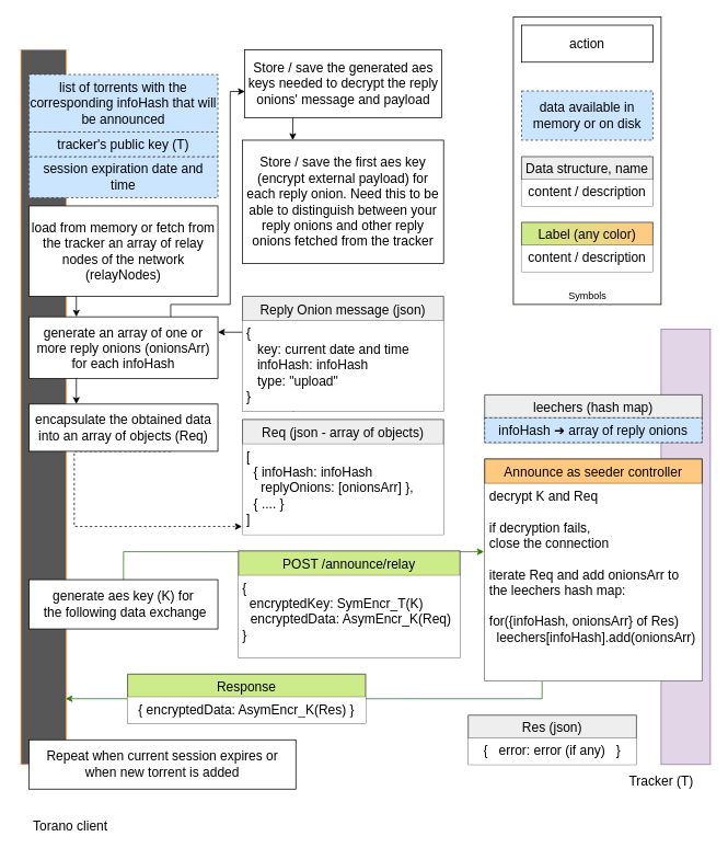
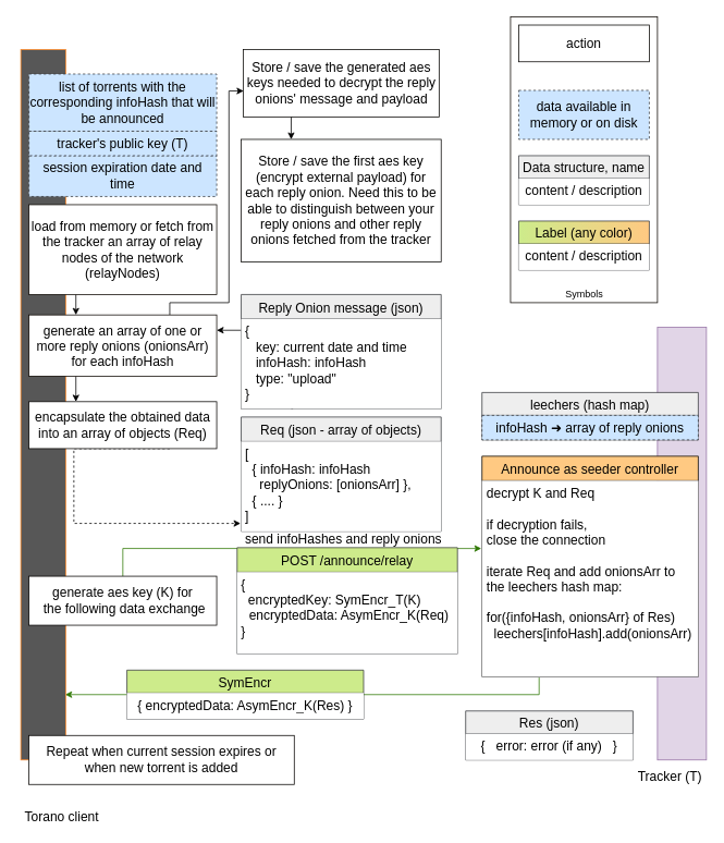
  <mxCell id="0" />
  <mxCell id="1" parent="0" />
  <mxCell id="2" style="edgeStyle=orthogonalEdgeStyle;rounded=0;orthogonalLoop=1;jettySize=auto;html=1;entryX=0.987;entryY=0.908;entryDx=0;entryDy=0;entryPerimeter=0;strokeColor=#2D7600;" parent="1" target="3" edge="1"><mxGeometry relative="1" as="geometry"><mxPoint x="660" y="829" as="sourcePoint" /><mxPoint x="634.605" y="1010" as="targetPoint" /><Array as="points"><mxPoint x="660" y="829" /><mxPoint x="660" y="840" /></Array></mxGeometry></mxCell>
  <mxCell id="3" value="" style="rounded=0;whiteSpace=wrap;html=1;fillColor=#575757;gradientColor=none;strokeColor=#FF8826;" parent="1" vertex="1"><mxGeometry x="25" y="60" width="55" height="870" as="geometry" /></mxCell>
  <mxCell id="4" value="" style="rounded=0;whiteSpace=wrap;html=1;fillColor=#e1d5e7;strokeColor=#9673a6;" parent="1" vertex="1"><mxGeometry x="805" y="400" width="60" height="530" as="geometry" /></mxCell>
- <mxCell id="5" value="&lt;font style=&quot;font-size: 16px;&quot;&gt;Tracker (T)&lt;br&gt;&lt;/font&gt;" style="text;html=1;align=center;verticalAlign=middle;resizable=0;points=[];autosize=1;strokeColor=none;fillColor=none;" parent="1" vertex="1"><mxGeometry x="760" y="940" width="90" height="20" as="geometry" /></mxCell>
+ <mxCell id="5" value="&lt;font style=&quot;font-size: 16px;&quot;&gt;Tracker (T)&lt;br&gt;&lt;/font&gt;" style="text;html=1;align=center;verticalAlign=middle;resizable=0;points=[];autosize=1;strokeColor=none;fillColor=none;" parent="1" vertex="1"><mxGeometry x="775" y="940" width="90" height="20" as="geometry" /></mxCell>
  <mxCell id="6" style="edgeStyle=orthogonalEdgeStyle;rounded=0;orthogonalLoop=1;jettySize=auto;html=1;exitX=0.25;exitY=1;exitDx=0;exitDy=0;entryX=0.25;entryY=0;entryDx=0;entryDy=0;" parent="1" source="8" target="13" edge="1"><mxGeometry relative="1" as="geometry" /></mxCell>
  <mxCell id="7" style="edgeStyle=orthogonalEdgeStyle;rounded=0;orthogonalLoop=1;jettySize=auto;html=1;exitX=0.75;exitY=0;exitDx=0;exitDy=0;entryX=0.002;entryY=0.615;entryDx=0;entryDy=0;strokeColor=#000000;entryPerimeter=0;" parent="1" source="8" target="30" edge="1"><mxGeometry relative="1" as="geometry"><Array as="points"><mxPoint x="208" y="370" /><mxPoint x="280" y="370" /><mxPoint x="280" y="111" /></Array></mxGeometry></mxCell>
  <mxCell id="8" value="&lt;font style=&quot;font-size: 16px;&quot;&gt;generate an array of one or more reply onions (onionsArr) for each infoHash&lt;/font&gt;" style="rounded=0;whiteSpace=wrap;html=1;fillColor=default;strokeColor=#0D0702;" parent="1" vertex="1"><mxGeometry x="35" y="385" width="230" height="75" as="geometry" /></mxCell>
  <mxCell id="9" value="Announce as seeder controller" style="swimlane;fontStyle=0;childLayout=stackLayout;horizontal=1;startSize=30;horizontalStack=0;resizeParent=1;resizeParentMax=0;resizeLast=0;collapsible=1;marginBottom=0;rounded=0;fontSize=16;fontColor=default;strokeColor=#000000;fillColor=#FFC982;" parent="1" vertex="1"><mxGeometry x="590" y="558" width="265" height="270" as="geometry" /></mxCell>
  <mxCell id="10" value="decrypt K and Req&#10;&#10;if decryption fails, &#10;close the connection&#10;&#10;iterate Req and add onionsArr to&#10;the leechers hash map:&#10;&#10;for({infoHash, onionsArr} of Res) &#10;  leechers[infoHash].add(onionsArr)&#10;" style="text;strokeColor=none;fillColor=default;align=left;verticalAlign=top;spacingLeft=4;spacingRight=4;overflow=hidden;points=[[0,0.5],[1,0.5]];portConstraint=eastwest;rotatable=0;rounded=0;fontSize=16;fontColor=#000000;dashed=1;dashPattern=1 1;" parent="9" vertex="1"><mxGeometry y="30" width="265" height="240" as="geometry" /></mxCell>
  <mxCell id="11" value="&lt;font style=&quot;font-size: 16px;&quot;&gt;list of torrents with the corresponding infoHash that will be announced&lt;br&gt;&lt;/font&gt;" style="rounded=0;whiteSpace=wrap;html=1;fillColor=#cce5ff;strokeColor=#36393d;dashed=1;strokeWidth=1;" parent="1" vertex="1"><mxGeometry x="35" y="90" width="230" height="70" as="geometry" /></mxCell>
  <mxCell id="12" style="edgeStyle=orthogonalEdgeStyle;rounded=0;orthogonalLoop=1;jettySize=auto;html=1;exitX=0.75;exitY=1;exitDx=0;exitDy=0;dashed=1;entryX=-0.003;entryY=0.912;entryDx=0;entryDy=0;entryPerimeter=0;" parent="1" source="13" target="18" edge="1"><mxGeometry relative="1" as="geometry"><mxPoint x="290" y="560" as="targetPoint" /><Array as="points"><mxPoint x="90" y="549" /><mxPoint x="90" y="640" /></Array></mxGeometry></mxCell>
  <mxCell id="13" value="&lt;span style=&quot;font-size: 16px;&quot;&gt;encapsulate the obtained data into an array of objects (Req)&lt;/span&gt;" style="rounded=0;whiteSpace=wrap;html=1;fillColor=default;strokeColor=#050301;" parent="1" vertex="1"><mxGeometry x="35" y="491.25" width="230" height="57.5" as="geometry" /></mxCell>
  <mxCell id="14" style="edgeStyle=orthogonalEdgeStyle;rounded=0;orthogonalLoop=1;jettySize=auto;html=1;exitX=0.5;exitY=0;exitDx=0;exitDy=0;entryX=-0.003;entryY=0.346;entryDx=0;entryDy=0;entryPerimeter=0;strokeColor=#2D7600;" parent="1" source="15" target="10" edge="1"><mxGeometry relative="1" as="geometry" /></mxCell>
  <mxCell id="15" value="&lt;font style=&quot;font-size: 16px;&quot;&gt;generate aes key (K)&amp;nbsp;for&lt;br&gt;&amp;nbsp;the following data exchange&lt;/font&gt;" style="rounded=0;whiteSpace=wrap;html=1;fillColor=default;strokeColor=#050301;" parent="1" vertex="1"><mxGeometry x="35" y="705" width="230" height="60" as="geometry" /></mxCell>
- <mxCell id="16" value="&lt;font style=&quot;font-size: 16px;&quot;&gt;Torano client&lt;br&gt;&lt;/font&gt;" style="text;html=1;align=center;verticalAlign=middle;resizable=0;points=[];autosize=1;strokeColor=none;fillColor=none;" parent="1" vertex="1"><mxGeometry x="30" y="995" width="110" height="20" as="geometry" /></mxCell>
+ <mxCell id="16" value="&lt;font style=&quot;font-size: 16px;&quot;&gt;Torano client&lt;br&gt;&lt;/font&gt;" style="text;html=1;align=center;verticalAlign=middle;resizable=0;points=[];autosize=1;strokeColor=none;fillColor=none;" parent="1" vertex="1"><mxGeometry y="990" width="110" height="20" as="geometry" x="20" /></mxCell>
  <mxCell id="17" value="Req (json - array of objects)" style="swimlane;fontStyle=0;childLayout=stackLayout;horizontal=1;startSize=30;horizontalStack=0;resizeParent=1;resizeParentMax=0;resizeLast=0;collapsible=1;marginBottom=0;rounded=0;fontSize=16;strokeColor=#36393d;fillColor=#eeeeee;" parent="1" vertex="1"><mxGeometry x="295" y="510" width="245" height="140" as="geometry" /></mxCell>
  <mxCell id="18" value="&lt;h1&gt;&lt;/h1&gt;&lt;span style=&quot;font-size: 16px;&quot;&gt;[ &lt;br&gt;&amp;nbsp; { infoHash: infoHash&lt;br&gt;&amp;nbsp; &amp;nbsp; replyOnions: [&lt;/span&gt;&lt;span style=&quot;font-size: 16px; text-align: center;&quot;&gt;onionsArr&lt;/span&gt;&lt;span style=&quot;font-size: 16px;&quot;&gt;] },&lt;br&gt;&amp;nbsp; { .... }&lt;br&gt;]&lt;/span&gt;&lt;span style=&quot;background-color: initial;&quot;&gt;&lt;br&gt;&lt;/span&gt;" style="text;html=1;strokeColor=none;fillColor=default;spacing=5;spacingTop=-20;whiteSpace=wrap;overflow=hidden;rounded=0;" parent="17" vertex="1"><mxGeometry y="30" width="245" height="110" as="geometry" /></mxCell>
  <mxCell id="19" style="edgeStyle=orthogonalEdgeStyle;rounded=0;orthogonalLoop=1;jettySize=auto;html=1;exitX=0.25;exitY=1;exitDx=0;exitDy=0;entryX=0.25;entryY=0;entryDx=0;entryDy=0;" parent="1" source="20" target="8" edge="1"><mxGeometry relative="1" as="geometry" /></mxCell>
  <mxCell id="20" value="&lt;span style=&quot;font-size: 16px;&quot;&gt;load from memory or fetch from the tracker an array of relay nodes of the network (relayNodes)&lt;/span&gt;" style="rounded=0;whiteSpace=wrap;html=1;fillColor=default;strokeColor=#0D0702;" parent="1" vertex="1"><mxGeometry x="35" y="250" width="230" height="110" as="geometry" /></mxCell>
  <mxCell id="21" style="edgeStyle=orthogonalEdgeStyle;rounded=0;orthogonalLoop=1;jettySize=auto;html=1;exitX=0.25;exitY=1;exitDx=0;exitDy=0;entryX=1;entryY=0.25;entryDx=0;entryDy=0;" parent="1" source="22" target="8" edge="1"><mxGeometry relative="1" as="geometry"><Array as="points"><mxPoint x="358" y="370" /><mxPoint x="358" y="370" /><mxPoint x="358" y="404" /></Array></mxGeometry></mxCell>
  <mxCell id="22" value="Reply Onion message (json)" style="swimlane;fontStyle=0;childLayout=stackLayout;horizontal=1;startSize=30;horizontalStack=0;resizeParent=1;resizeParentMax=0;resizeLast=0;collapsible=1;marginBottom=0;rounded=0;fontSize=16;strokeColor=#36393d;fillColor=#eeeeee;" parent="1" vertex="1"><mxGeometry x="295" y="360" width="245" height="140" as="geometry" /></mxCell>
  <mxCell id="23" value="&lt;h1&gt;&lt;/h1&gt;&lt;span style=&quot;font-size: 16px;&quot;&gt;{&amp;nbsp; &lt;br&gt;&amp;nbsp; &amp;nbsp;key: current date and time&lt;br&gt;&amp;nbsp; &amp;nbsp;&lt;/span&gt;&lt;span style=&quot;font-size: 16px; text-align: center;&quot;&gt;infoHash&lt;/span&gt;&lt;span style=&quot;font-size: 16px;&quot;&gt;:&amp;nbsp;&lt;/span&gt;&lt;span style=&quot;font-size: 16px; text-align: center;&quot;&gt;infoHash&amp;nbsp;&lt;/span&gt;&lt;span style=&quot;font-size: 16px;&quot;&gt;&lt;br&gt;&amp;nbsp; &amp;nbsp;type: &quot;upload&quot;&lt;/span&gt;&lt;span style=&quot;font-size: 16px;&quot;&gt;&lt;br&gt;}&lt;/span&gt;&lt;span style=&quot;background-color: initial;&quot;&gt;&lt;br&gt;&lt;/span&gt;" style="text;html=1;strokeColor=none;fillColor=default;spacing=5;spacingTop=-20;whiteSpace=wrap;overflow=hidden;rounded=0;" parent="22" vertex="1"><mxGeometry y="30" width="245" height="110" as="geometry" /></mxCell>
  <mxCell id="24" value="&lt;font style=&quot;font-size: 16px;&quot;&gt;session expiration date and time&lt;br&gt;&lt;/font&gt;" style="rounded=0;whiteSpace=wrap;html=1;fillColor=#cce5ff;strokeColor=#36393d;dashed=1;strokeWidth=1;" parent="1" vertex="1"><mxGeometry x="35" y="190" width="230" height="50" as="geometry" /></mxCell>
  <mxCell id="25" value="leechers (hash map)" style="swimlane;fontStyle=0;childLayout=stackLayout;horizontal=1;startSize=28;horizontalStack=0;resizeParent=1;resizeParentMax=0;resizeLast=0;collapsible=1;marginBottom=0;rounded=0;fontSize=16;fillColor=#eeeeee;strokeColor=#36393d;" parent="1" vertex="1"><mxGeometry x="590" y="480" width="265" height="58" as="geometry" /></mxCell>
  <mxCell id="26" value="&lt;font style=&quot;font-size: 16px;&quot;&gt;infoHash&amp;nbsp;➜ array of reply onions&lt;br&gt;&lt;/font&gt;" style="rounded=0;whiteSpace=wrap;html=1;fillColor=#cce5ff;strokeColor=#36393d;dashed=1;strokeWidth=1;" parent="25" vertex="1"><mxGeometry y="28" width="265" height="30" as="geometry" /></mxCell>
  <mxCell id="27" value="&lt;font style=&quot;font-size: 16px;&quot;&gt;tracker's public key (T)&lt;br&gt;&lt;/font&gt;" style="rounded=0;whiteSpace=wrap;html=1;fillColor=#cce5ff;strokeColor=#36393d;dashed=1;strokeWidth=1;" parent="1" vertex="1"><mxGeometry x="35" y="160" width="230" height="30" as="geometry" /></mxCell>
+ <mxCell id="28" value="&lt;font style=&quot;font-size: 16px;&quot;&gt;send infoHashes and reply onions&lt;br&gt;&lt;/font&gt;" style="text;html=1;align=center;verticalAlign=middle;resizable=0;points=[];autosize=1;strokeColor=none;fillColor=none;" parent="1" vertex="1"><mxGeometry x="290" y="650" width="260" height="20" as="geometry" /></mxCell>
  <mxCell id="29" style="edgeStyle=orthogonalEdgeStyle;rounded=0;orthogonalLoop=1;jettySize=auto;html=1;exitX=0.25;exitY=1;exitDx=0;exitDy=0;entryX=0.25;entryY=0;entryDx=0;entryDy=0;" parent="1" source="30" target="46" edge="1"><mxGeometry relative="1" as="geometry" /></mxCell>
  <mxCell id="30" value="&lt;font style=&quot;font-size: 16px;&quot;&gt;Store / save the generated aes keys needed to decrypt the reply onions' message and payload&lt;br&gt;&lt;/font&gt;" style="rounded=0;whiteSpace=wrap;html=1;fillColor=default;strokeColor=#050301;" parent="1" vertex="1"><mxGeometry x="297.5" y="60" width="240" height="82.5" as="geometry" /></mxCell>
- <mxCell id="31" value="Response" style="swimlane;fontStyle=0;childLayout=stackLayout;horizontal=1;startSize=28;horizontalStack=0;resizeParent=1;resizeParentMax=0;resizeLast=0;collapsible=1;marginBottom=0;rounded=0;fontSize=16;fillColor=#cdeb8b;strokeColor=#36393d;gradientDirection=east;" parent="1" vertex="1"><mxGeometry x="155" y="820" width="290" height="60" as="geometry" /></mxCell>
+ <mxCell id="31" value="SymEncr" style="swimlane;fontStyle=0;childLayout=stackLayout;horizontal=1;startSize=28;horizontalStack=0;resizeParent=1;resizeParentMax=0;resizeLast=0;collapsible=1;marginBottom=0;rounded=0;fontSize=16;fillColor=#cdeb8b;strokeColor=#36393d;gradientDirection=east;" parent="1" vertex="1"><mxGeometry x="155" y="820" width="290" height="60" as="geometry" /></mxCell>
  <mxCell id="32" value="&lt;h1&gt;&lt;/h1&gt;&lt;span style=&quot;background-color: initial; font-size: 16px;&quot;&gt;&lt;div style=&quot;&quot;&gt;{ encryptedData: AsymEncr_K(Res) }&lt;/div&gt;&lt;/span&gt;" style="text;html=1;strokeColor=none;fillColor=default;spacing=5;spacingTop=-20;whiteSpace=wrap;overflow=hidden;rounded=0;align=center;" parent="31" vertex="1"><mxGeometry y="28" width="290" height="32" as="geometry" /></mxCell>
  <mxCell id="33" value="" style="rounded=0;whiteSpace=wrap;html=1;fillColor=default;strokeColor=#0D0702;" parent="1" vertex="1"><mxGeometry x="625" y="20" width="180" height="350" as="geometry" /></mxCell>
  <mxCell id="34" value="&lt;font style=&quot;font-size: 16px;&quot;&gt;data&amp;nbsp;&lt;span&gt;&lt;span data-dobid=&quot;hdw&quot;&gt;available in memory or on disk&lt;/span&gt;&lt;/span&gt;&lt;br&gt;&lt;/font&gt;" style="rounded=0;whiteSpace=wrap;html=1;fillColor=#cce5ff;strokeColor=#36393d;dashed=1;strokeWidth=1;" parent="1" vertex="1"><mxGeometry x="635" y="110" width="160" height="60" as="geometry" /></mxCell>
  <mxCell id="35" value="Data structure, name" style="swimlane;fontStyle=0;childLayout=stackLayout;horizontal=1;startSize=28;horizontalStack=0;resizeParent=1;resizeParentMax=0;resizeLast=0;collapsible=1;marginBottom=0;rounded=0;fontSize=16;fillColor=#eeeeee;strokeColor=#36393d;" parent="1" vertex="1"><mxGeometry x="635" y="190" width="160" height="60" as="geometry" /></mxCell>
  <mxCell id="36" value="&lt;h1&gt;&lt;/h1&gt;&lt;span style=&quot;background-color: initial;&quot;&gt;&lt;div style=&quot;&quot;&gt;&lt;span style=&quot;font-size: 16px; background-color: initial;&quot;&gt;content / description&lt;/span&gt;&lt;/div&gt;&lt;/span&gt;" style="text;html=1;strokeColor=none;fillColor=default;spacing=5;spacingTop=-20;whiteSpace=wrap;overflow=hidden;rounded=0;align=center;" parent="35" vertex="1"><mxGeometry y="28" width="160" height="32" as="geometry" /></mxCell>
  <mxCell id="37" value="Label (any color)" style="swimlane;fontStyle=0;childLayout=stackLayout;horizontal=1;startSize=28;horizontalStack=0;resizeParent=1;resizeParentMax=0;resizeLast=0;collapsible=1;marginBottom=0;rounded=0;fontSize=16;fillColor=#cdeb8b;strokeColor=#36393d;gradientColor=#FFC982;gradientDirection=east;" parent="1" vertex="1"><mxGeometry x="635" y="270" width="160" height="60" as="geometry" /></mxCell>
  <mxCell id="38" value="&lt;h1&gt;&lt;/h1&gt;&lt;span style=&quot;background-color: initial;&quot;&gt;&lt;div style=&quot;&quot;&gt;&lt;span style=&quot;font-size: 16px; background-color: initial;&quot;&gt;content / description&lt;/span&gt;&lt;/div&gt;&lt;/span&gt;" style="text;html=1;strokeColor=none;fillColor=default;spacing=5;spacingTop=-20;whiteSpace=wrap;overflow=hidden;rounded=0;align=center;" parent="37" vertex="1"><mxGeometry y="28" width="160" height="32" as="geometry" /></mxCell>
  <mxCell id="39" value="&lt;font style=&quot;font-size: 16px;&quot;&gt;action&lt;br&gt;&lt;/font&gt;" style="rounded=0;whiteSpace=wrap;html=1;fillColor=default;strokeColor=#050301;" parent="1" vertex="1"><mxGeometry x="635" y="30" width="160" height="45" as="geometry" /></mxCell>
  <mxCell id="40" value="Symbols" style="text;html=1;align=center;verticalAlign=middle;resizable=0;points=[];autosize=1;strokeColor=none;fillColor=none;" parent="1" vertex="1"><mxGeometry x="685" y="350" width="60" height="20" as="geometry" /></mxCell>
  <mxCell id="41" value="POST /announce/relay" style="swimlane;fontStyle=0;childLayout=stackLayout;horizontal=1;startSize=30;horizontalStack=0;resizeParent=1;resizeParentMax=0;resizeLast=0;collapsible=1;marginBottom=0;rounded=0;fontSize=16;strokeColor=#36393d;fillColor=#cdeb8b;" parent="1" vertex="1"><mxGeometry x="290" y="670" width="270" height="130" as="geometry" /></mxCell>
  <mxCell id="42" value="&lt;h1&gt;&lt;/h1&gt;&lt;span style=&quot;font-size: 16px;&quot;&gt;{&lt;/span&gt;&lt;br style=&quot;padding: 0px; margin: 0px; font-size: 16px;&quot;&gt;&lt;span style=&quot;font-size: 16px;&quot;&gt;&amp;nbsp; encryptedKey: SymEncr_&lt;/span&gt;&lt;span style=&quot;font-size: 16px;&quot;&gt;T&lt;/span&gt;&lt;span style=&quot;font-size: 16px;&quot;&gt;(K)&lt;br&gt;&lt;/span&gt;&amp;nbsp; &amp;nbsp;&lt;span style=&quot;font-size: 16px;&quot;&gt;encryptedData: AsymEncr_K&lt;/span&gt;&lt;span style=&quot;font-size: 16px;&quot;&gt;(Req)&lt;/span&gt;&lt;br style=&quot;padding: 0px; margin: 0px; font-size: 16px;&quot;&gt;&lt;span style=&quot;font-size: 16px;&quot;&gt;}&lt;/span&gt;&lt;span style=&quot;background-color: initial;&quot;&gt;&lt;br&gt;&lt;/span&gt;" style="text;html=1;strokeColor=none;fillColor=default;spacing=5;spacingTop=-20;whiteSpace=wrap;overflow=hidden;rounded=0;" parent="41" vertex="1"><mxGeometry y="30" width="270" height="100" as="geometry" /></mxCell>
  <mxCell id="43" value="Res (json)" style="swimlane;fontStyle=0;childLayout=stackLayout;horizontal=1;startSize=28;horizontalStack=0;resizeParent=1;resizeParentMax=0;resizeLast=0;collapsible=1;marginBottom=0;rounded=0;fontSize=16;fillColor=#eeeeee;strokeColor=#36393d;gradientDirection=east;" parent="1" vertex="1"><mxGeometry x="570" y="870" width="205" height="60" as="geometry" /></mxCell>
  <mxCell id="44" value="&lt;h1&gt;&lt;/h1&gt;&lt;span style=&quot;background-color: initial; font-size: 16px;&quot;&gt;&lt;div style=&quot;&quot;&gt;&lt;span style=&quot;background-color: initial;&quot;&gt;{&amp;nbsp;&lt;/span&gt;&lt;span style=&quot;background-color: initial;&quot;&gt;&amp;nbsp; error: error (if any)&amp;nbsp; &amp;nbsp;}&lt;/span&gt;&lt;br&gt;&lt;/div&gt;&lt;/span&gt;" style="text;html=1;strokeColor=none;fillColor=default;spacing=5;spacingTop=-20;whiteSpace=wrap;overflow=hidden;rounded=0;align=center;" parent="43" vertex="1"><mxGeometry y="28" width="205" height="32" as="geometry" /></mxCell>
  <mxCell id="45" value="&lt;span style=&quot;font-size: 16px;&quot;&gt;Repeat when current session expires or when new torrent is added&lt;/span&gt;" style="rounded=0;whiteSpace=wrap;html=1;fillColor=default;strokeColor=#050301;" parent="1" vertex="1"><mxGeometry x="35" y="900" width="325" height="60" as="geometry" /></mxCell>
  <mxCell id="46" value="&lt;font style=&quot;font-size: 16px;&quot;&gt;Store / save the first aes key (encrypt external payload) for each reply onion. Need this to be able to distinguish between your reply onions and other reply onions fetched from the tracker&lt;br&gt;&lt;/font&gt;" style="rounded=0;whiteSpace=wrap;html=1;fillColor=default;strokeColor=#050301;" parent="1" vertex="1"><mxGeometry x="295" y="170" width="245" height="150" as="geometry" /></mxCell>
